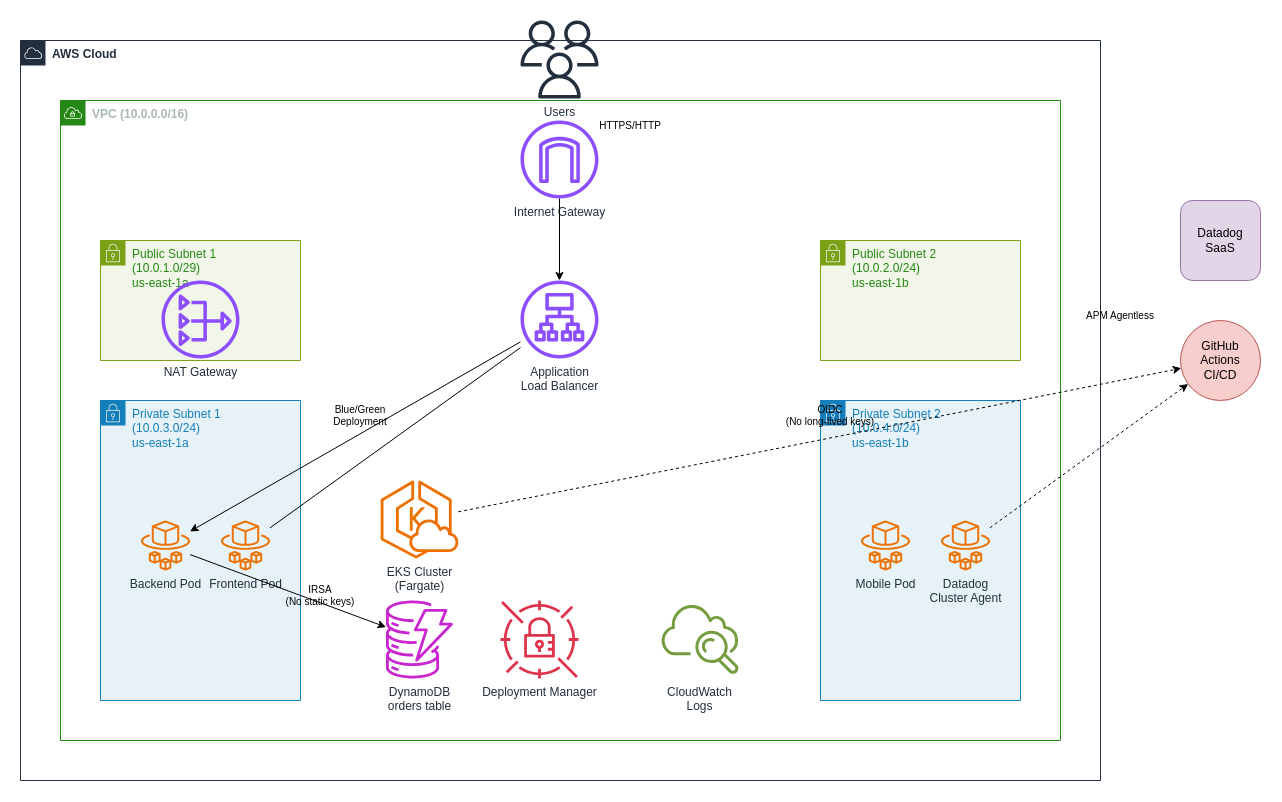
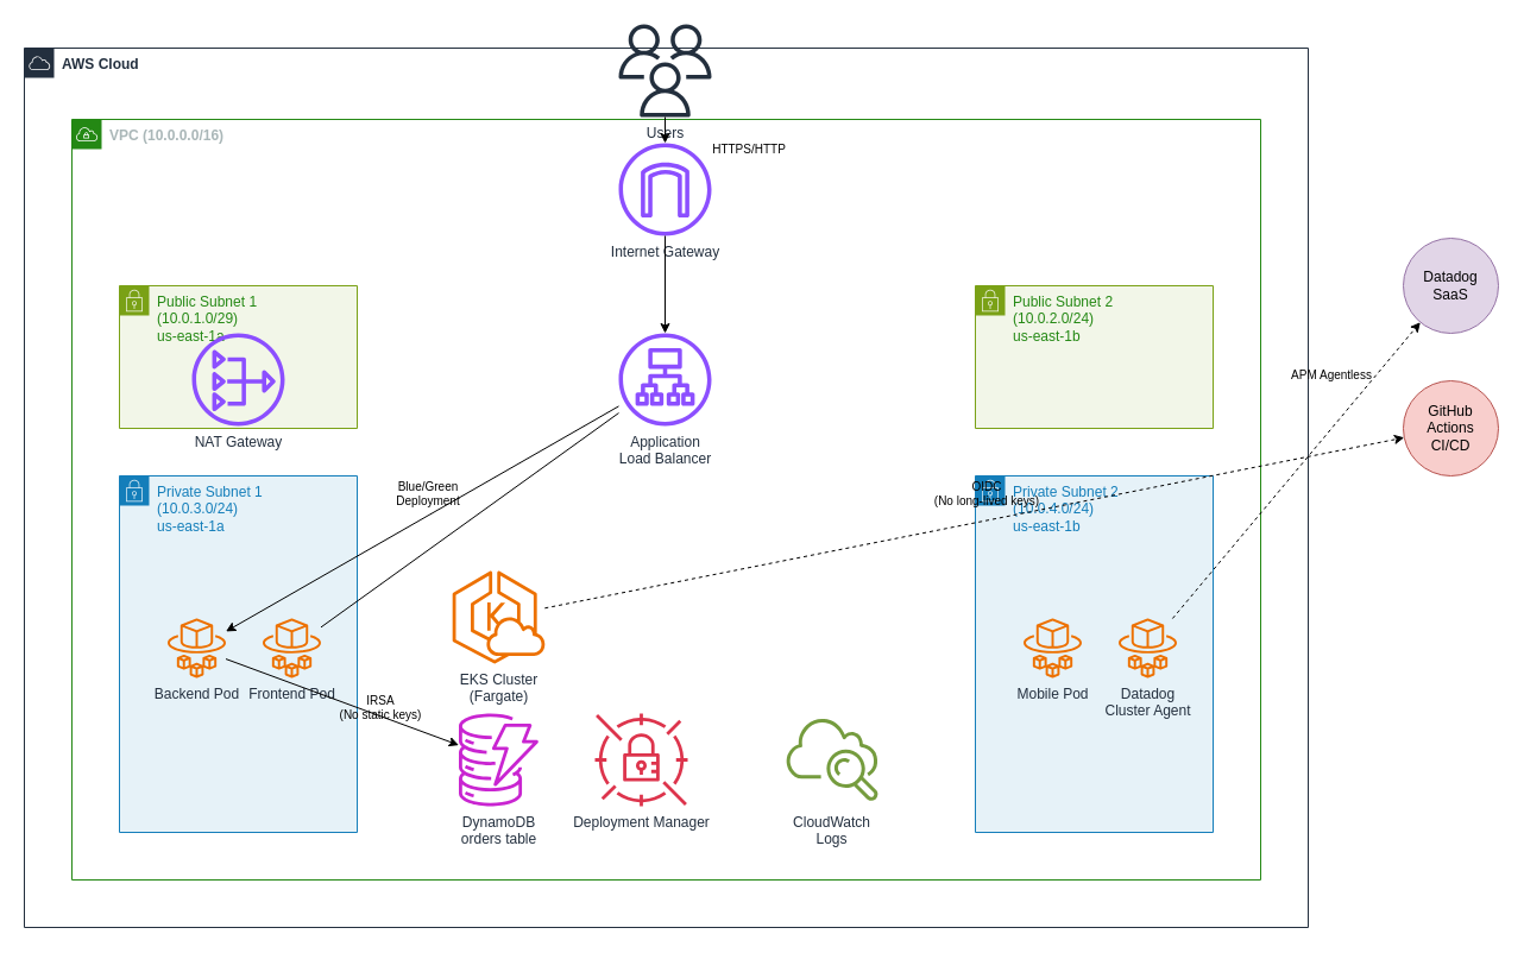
  <mxCell id="0" />
  <mxCell id="1" parent="0" />
  <mxCell id="2" value="AWS Cloud" style="sketch=0;outlineConnect=0;gradientColor=none;html=1;whiteSpace=wrap;fontSize=12;fontStyle=1;shape=mxgraph.aws4.group;grIcon=mxgraph.aws4.group_aws_cloud;strokeColor=#232F3E;fillColor=none;verticalAlign=top;align=left;spacingLeft=30;fontColor=#232F3E;dashed=0;" vertex="1" parent="1"><mxGeometry x="20" y="40" width="1080" height="740" as="geometry" /></mxCell>
  <mxCell id="3" value="VPC (10.0.0.0/16)" style="sketch=0;outlineConnect=0;gradientColor=none;html=1;whiteSpace=wrap;fontSize=12;fontStyle=1;shape=mxgraph.aws4.group;grIcon=mxgraph.aws4.group_vpc;strokeColor=#248814;fillColor=none;verticalAlign=top;align=left;spacingLeft=30;fontColor=#AAB7B8;dashed=0;" vertex="1" parent="1"><mxGeometry x="60" y="100" width="1000" height="640" as="geometry" /></mxCell>
  <mxCell id="4" value="Internet Gateway" style="sketch=0;outlineConnect=0;fontColor=#232F3E;gradientColor=none;fillColor=#8C4FFF;strokeColor=none;dashed=0;verticalLabelPosition=bottom;verticalAlign=top;align=center;html=1;fontSize=12;fontStyle=0;aspect=fixed;pointerEvents=1;shape=mxgraph.aws4.internet_gateway;" vertex="1" parent="1"><mxGeometry x="520" y="120" width="78" height="78" as="geometry" /></mxCell>
  <mxCell id="5" value="Public Subnet 1&#10;(10.0.1.0/29)&#10;us-east-1a" style="sketch=0;outlineConnect=0;gradientColor=none;html=1;whiteSpace=wrap;fontSize=12;fontStyle=0;shape=mxgraph.aws4.group;grIcon=mxgraph.aws4.group_security_group;strokeColor=#7AA116;fillColor=#F2F6E8;verticalAlign=top;align=left;spacingLeft=30;fontColor=#248814;dashed=0;" vertex="1" parent="1"><mxGeometry x="100" y="240" width="200" height="120" as="geometry" /></mxCell>
  <mxCell id="6" value="Public Subnet 2&#10;(10.0.2.0/24)&#10;us-east-1b" style="sketch=0;outlineConnect=0;gradientColor=none;html=1;whiteSpace=wrap;fontSize=12;fontStyle=0;shape=mxgraph.aws4.group;grIcon=mxgraph.aws4.group_security_group;strokeColor=#7AA116;fillColor=#F2F6E8;verticalAlign=top;align=left;spacingLeft=30;fontColor=#248814;dashed=0;" vertex="1" parent="1"><mxGeometry x="820" y="240" width="200" height="120" as="geometry" /></mxCell>
  <mxCell id="7" value="NAT Gateway" style="sketch=0;outlineConnect=0;fontColor=#232F3E;gradientColor=none;fillColor=#8C4FFF;strokeColor=none;dashed=0;verticalLabelPosition=bottom;verticalAlign=top;align=center;html=1;fontSize=12;fontStyle=0;aspect=fixed;pointerEvents=1;shape=mxgraph.aws4.nat_gateway;" vertex="1" parent="1"><mxGeometry x="161" y="280" width="78" height="78" as="geometry" /></mxCell>
  <mxCell id="8" value="Private Subnet 1&#10;(10.0.3.0/24)&#10;us-east-1a" style="sketch=0;outlineConnect=0;gradientColor=none;html=1;whiteSpace=wrap;fontSize=12;fontStyle=0;shape=mxgraph.aws4.group;grIcon=mxgraph.aws4.group_security_group;strokeColor=#147EBA;fillColor=#E6F2F8;verticalAlign=top;align=left;spacingLeft=30;fontColor=#147EBA;dashed=0;" vertex="1" parent="1"><mxGeometry x="100" y="400" width="200" height="300" as="geometry" /></mxCell>
  <mxCell id="9" value="Private Subnet 2&#10;(10.0.4.0/24)&#10;us-east-1b" style="sketch=0;outlineConnect=0;gradientColor=none;html=1;whiteSpace=wrap;fontSize=12;fontStyle=0;shape=mxgraph.aws4.group;grIcon=mxgraph.aws4.group_security_group;strokeColor=#147EBA;fillColor=#E6F2F8;verticalAlign=top;align=left;spacingLeft=30;fontColor=#147EBA;dashed=0;" vertex="1" parent="1"><mxGeometry x="820" y="400" width="200" height="300" as="geometry" /></mxCell>
  <mxCell id="10" value="EKS Cluster&#10;(Fargate)" style="sketch=0;outlineConnect=0;fontColor=#232F3E;gradientColor=none;fillColor=#ED7100;strokeColor=none;dashed=0;verticalLabelPosition=bottom;verticalAlign=top;align=center;html=1;fontSize=12;fontStyle=0;aspect=fixed;pointerEvents=1;shape=mxgraph.aws4.eks_cloud;" vertex="1" parent="1"><mxGeometry x="380" y="480" width="78" height="78" as="geometry" /></mxCell>
  <mxCell id="11" value="Backend Pod" style="sketch=0;outlineConnect=0;fontColor=#232F3E;gradientColor=none;fillColor=#ED7100;strokeColor=none;dashed=0;verticalLabelPosition=bottom;verticalAlign=top;align=center;html=1;fontSize=12;fontStyle=0;aspect=fixed;pointerEvents=1;shape=mxgraph.aws4.fargate;" vertex="1" parent="1"><mxGeometry x="140" y="520" width="50" height="50" as="geometry" /></mxCell>
  <mxCell id="12" value="Frontend Pod" style="sketch=0;outlineConnect=0;fontColor=#232F3E;gradientColor=none;fillColor=#ED7100;strokeColor=none;dashed=0;verticalLabelPosition=bottom;verticalAlign=top;align=center;html=1;fontSize=12;fontStyle=0;aspect=fixed;pointerEvents=1;shape=mxgraph.aws4.fargate;" vertex="1" parent="1"><mxGeometry x="220" y="520" width="50" height="50" as="geometry" /></mxCell>
  <mxCell id="13" value="Mobile Pod" style="sketch=0;outlineConnect=0;fontColor=#232F3E;gradientColor=none;fillColor=#ED7100;strokeColor=none;dashed=0;verticalLabelPosition=bottom;verticalAlign=top;align=center;html=1;fontSize=12;fontStyle=0;aspect=fixed;pointerEvents=1;shape=mxgraph.aws4.fargate;" vertex="1" parent="1"><mxGeometry x="860" y="520" width="50" height="50" as="geometry" /></mxCell>
  <mxCell id="14" value="Datadog&#10;Cluster Agent" style="sketch=0;outlineConnect=0;fontColor=#232F3E;gradientColor=none;fillColor=#ED7100;strokeColor=none;dashed=0;verticalLabelPosition=bottom;verticalAlign=top;align=center;html=1;fontSize=12;fontStyle=0;aspect=fixed;pointerEvents=1;shape=mxgraph.aws4.fargate;" vertex="1" parent="1"><mxGeometry x="940" y="520" width="50" height="50" as="geometry" /></mxCell>
  <mxCell id="15" value="Application&#10;Load Balancer" style="sketch=0;outlineConnect=0;fontColor=#232F3E;gradientColor=none;fillColor=#8C4FFF;strokeColor=none;dashed=0;verticalLabelPosition=bottom;verticalAlign=top;align=center;html=1;fontSize=12;fontStyle=0;aspect=fixed;pointerEvents=1;shape=mxgraph.aws4.application_load_balancer;" vertex="1" parent="1"><mxGeometry x="520" y="280" width="78" height="78" as="geometry" /></mxCell>
  <mxCell id="16" value="DynamoDB&#10;orders table" style="sketch=0;outlineConnect=0;fontColor=#232F3E;gradientColor=none;fillColor=#C925D1;strokeColor=none;dashed=0;verticalLabelPosition=bottom;verticalAlign=top;align=center;html=1;fontSize=12;fontStyle=0;aspect=fixed;pointerEvents=1;shape=mxgraph.aws4.dynamodb;" vertex="1" parent="1"><mxGeometry x="380" y="600" width="78" height="78" as="geometry" /></mxCell>
  <mxCell id="17" value="CloudWatch&#10;Logs" style="sketch=0;outlineConnect=0;fontColor=#232F3E;gradientColor=none;fillColor=#759C3E;strokeColor=none;dashed=0;verticalLabelPosition=bottom;verticalAlign=top;align=center;html=1;fontSize=12;fontStyle=0;aspect=fixed;pointerEvents=1;shape=mxgraph.aws4.cloudwatch;" vertex="1" parent="1"><mxGeometry x="660" y="600" width="78" height="78" as="geometry" /></mxCell>
  <mxCell id="18" value="Deployment Manager" style="sketch=0;outlineConnect=0;fontColor=#232F3E;gradientColor=none;fillColor=#DD344C;strokeColor=none;dashed=0;verticalLabelPosition=bottom;verticalAlign=top;align=center;html=1;fontSize=12;fontStyle=0;aspect=fixed;pointerEvents=1;shape=mxgraph.aws4.secrets_manager;" vertex="1" parent="1"><mxGeometry x="500" y="600" width="78" height="78" as="geometry" /></mxCell>
- <mxCell id="19" value="Datadog SaaS" style="whiteSpace=wrap;html=1;aspect=fixed;fillColor=#e1d5e7;strokeColor=#9673a6;rounded=1;" vertex="1" parent="1"><mxGeometry x="1180" y="200" width="80" height="80" as="geometry" /></mxCell>
+ <mxCell id="19" value="Datadog SaaS" style="ellipse;whiteSpace=wrap;html=1;aspect=fixed;fillColor=#e1d5e7;strokeColor=#9673a6;" vertex="1" parent="1"><mxGeometry x="1180" y="200" width="80" height="80" as="geometry" /></mxCell>
  <mxCell id="20" value="GitHub Actions&#10;CI/CD" style="ellipse;whiteSpace=wrap;html=1;aspect=fixed;fillColor=#f8cecc;strokeColor=#b85450;" vertex="1" parent="1"><mxGeometry x="1180" y="320" width="80" height="80" as="geometry" /></mxCell>
  <mxCell id="21" value="Users" style="sketch=0;outlineConnect=0;fontColor=#232F3E;gradientColor=none;fillColor=#232F3D;strokeColor=none;dashed=0;verticalLabelPosition=bottom;verticalAlign=top;align=center;html=1;fontSize=12;fontStyle=0;aspect=fixed;pointerEvents=1;shape=mxgraph.aws4.users;" vertex="1" parent="1"><mxGeometry x="520" y="20" width="78" height="78" as="geometry" /></mxCell>
+ <mxCell id="22" style="endArrow=classic;html=1;rounded=0;" edge="1" parent="1" source="21" target="4"><mxGeometry width="50" height="50" relative="1" as="geometry"><mxPoint x="560" y="200" as="sourcePoint" /><mxPoint x="610" y="150" as="targetPoint" /></mxGeometry></mxCell>
  <mxCell id="23" style="endArrow=classic;html=1;rounded=0;" edge="1" parent="1" source="4" target="15"><mxGeometry width="50" height="50" relative="1" as="geometry"><mxPoint x="560" y="250" as="sourcePoint" /><mxPoint x="610" y="200" as="targetPoint" /></mxGeometry></mxCell>
  <mxCell id="24" style="endArrow=classic;html=1;rounded=0;" edge="1" parent="1" source="15" target="11"><mxGeometry width="50" height="50" relative="1" as="geometry"><mxPoint x="480" y="400" as="sourcePoint" /><mxPoint x="530" y="350" as="targetPoint" /></mxGeometry></mxCell>
  <mxCell id="25" style="endArrow=none;html=1;rounded=0;" edge="1" parent="1" source="15" target="12"><mxGeometry width="50" height="50" relative="1" as="geometry"><mxPoint x="480" y="400" as="sourcePoint" /><mxPoint x="530" y="350" as="targetPoint" /></mxGeometry></mxCell>
  <mxCell id="26" style="endArrow=classic;html=1;rounded=0;" edge="1" parent="1" source="11" target="16"><mxGeometry width="50" height="50" relative="1" as="geometry"><mxPoint x="280" y="600" as="sourcePoint" /><mxPoint x="330" y="550" as="targetPoint" /></mxGeometry></mxCell>
- <mxCell id="27" style="endArrow=classic;html=1;rounded=0;dashed=1;" edge="1" parent="1" source="14" target="20"><mxGeometry width="50" height="50" relative="1" as="geometry"><mxPoint x="1080" y="400" as="sourcePoint" /><mxPoint x="1130" y="350" as="targetPoint" /></mxGeometry></mxCell>
+ <mxCell id="27" style="endArrow=classic;html=1;rounded=0;dashed=1;" edge="1" parent="1" source="14" target="19"><mxGeometry width="50" height="50" relative="1" as="geometry"><mxPoint x="1080" y="400" as="sourcePoint" /><mxPoint x="1130" y="350" as="targetPoint" /></mxGeometry></mxCell>
  <mxCell id="28" style="endArrow=classic;html=1;rounded=0;dashed=1;" edge="1" parent="1" source="10" target="20"><mxGeometry width="50" height="50" relative="1" as="geometry"><mxPoint x="580" y="500" as="sourcePoint" /><mxPoint x="630" y="450" as="targetPoint" /></mxGeometry></mxCell>
  <mxCell id="29" value="HTTPS/HTTP" style="text;html=1;strokeColor=none;fillColor=none;align=center;verticalAlign=middle;whiteSpace=wrap;rounded=0;fontSize=10;" vertex="1" parent="1"><mxGeometry x="600" y="110" width="60" height="30" as="geometry" /></mxCell>
  <mxCell id="30" value="Blue/Green&#10;Deployment" style="text;html=1;strokeColor=none;fillColor=none;align=center;verticalAlign=middle;whiteSpace=wrap;rounded=0;fontSize=10;" vertex="1" parent="1"><mxGeometry x="330" y="400" width="60" height="30" as="geometry" /></mxCell>
  <mxCell id="31" value="IRSA&#10;(No static keys)" style="text;html=1;strokeColor=none;fillColor=none;align=center;verticalAlign=middle;whiteSpace=wrap;rounded=0;fontSize=10;" vertex="1" parent="1"><mxGeometry x="280" y="580" width="80" height="30" as="geometry" /></mxCell>
  <mxCell id="32" value="APM Agentless" style="text;html=1;strokeColor=none;fillColor=none;align=center;verticalAlign=middle;whiteSpace=wrap;rounded=0;fontSize=10;" vertex="1" parent="1"><mxGeometry x="1080" y="300" width="80" height="30" as="geometry" /></mxCell>
  <mxCell id="33" value="OIDC&#10;(No long-lived keys)" style="text;html=1;strokeColor=none;fillColor=none;align=center;verticalAlign=middle;whiteSpace=wrap;rounded=0;fontSize=10;" vertex="1" parent="1"><mxGeometry x="780" y="400" width="100" height="30" as="geometry" /></mxCell>
